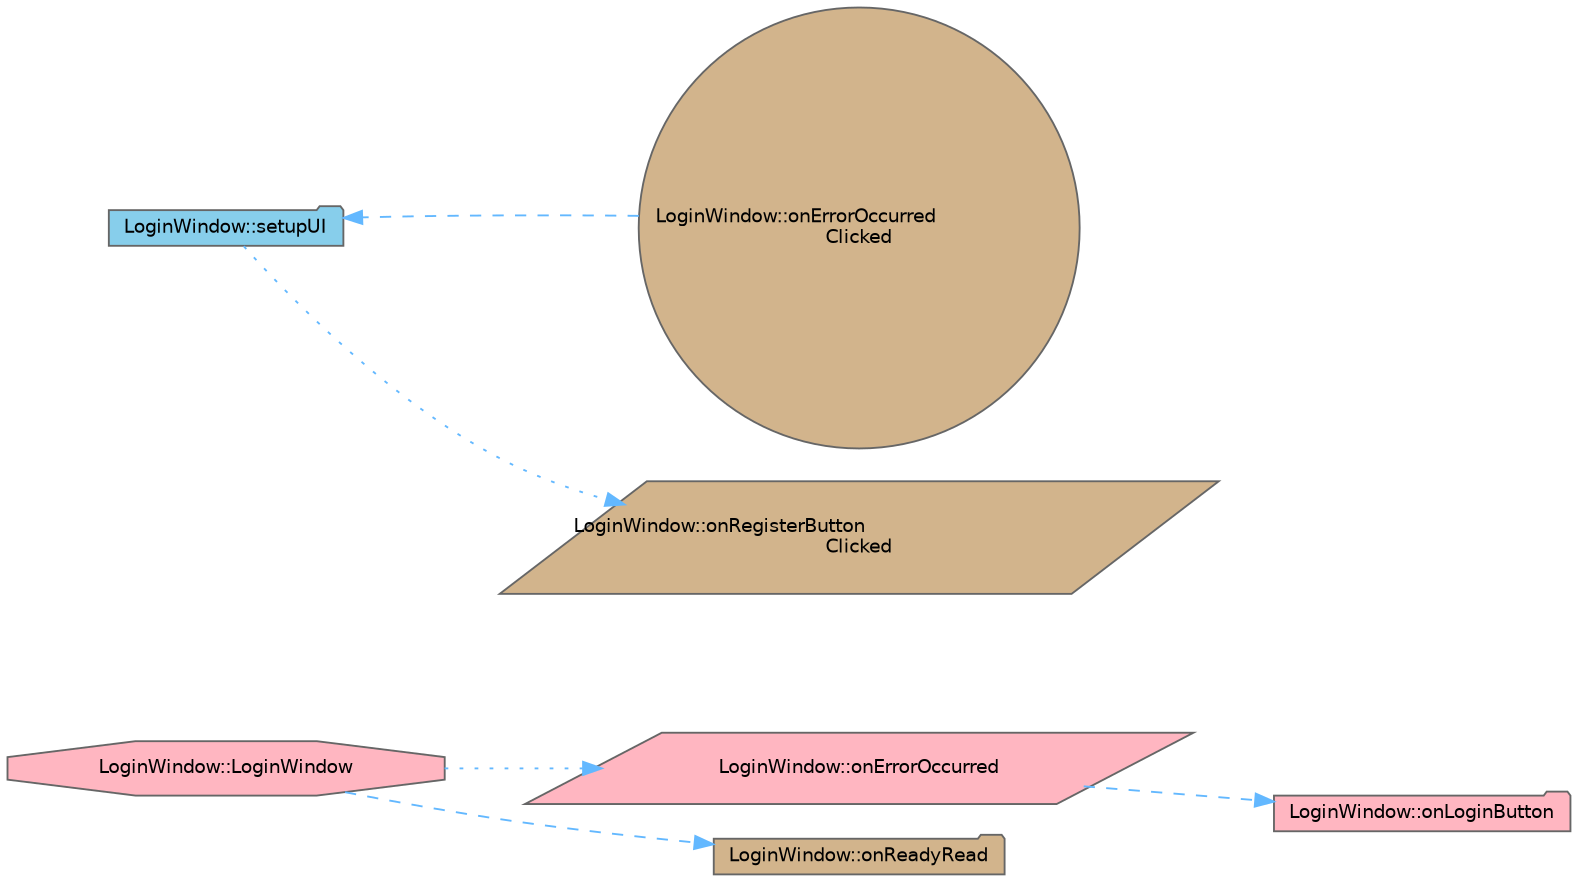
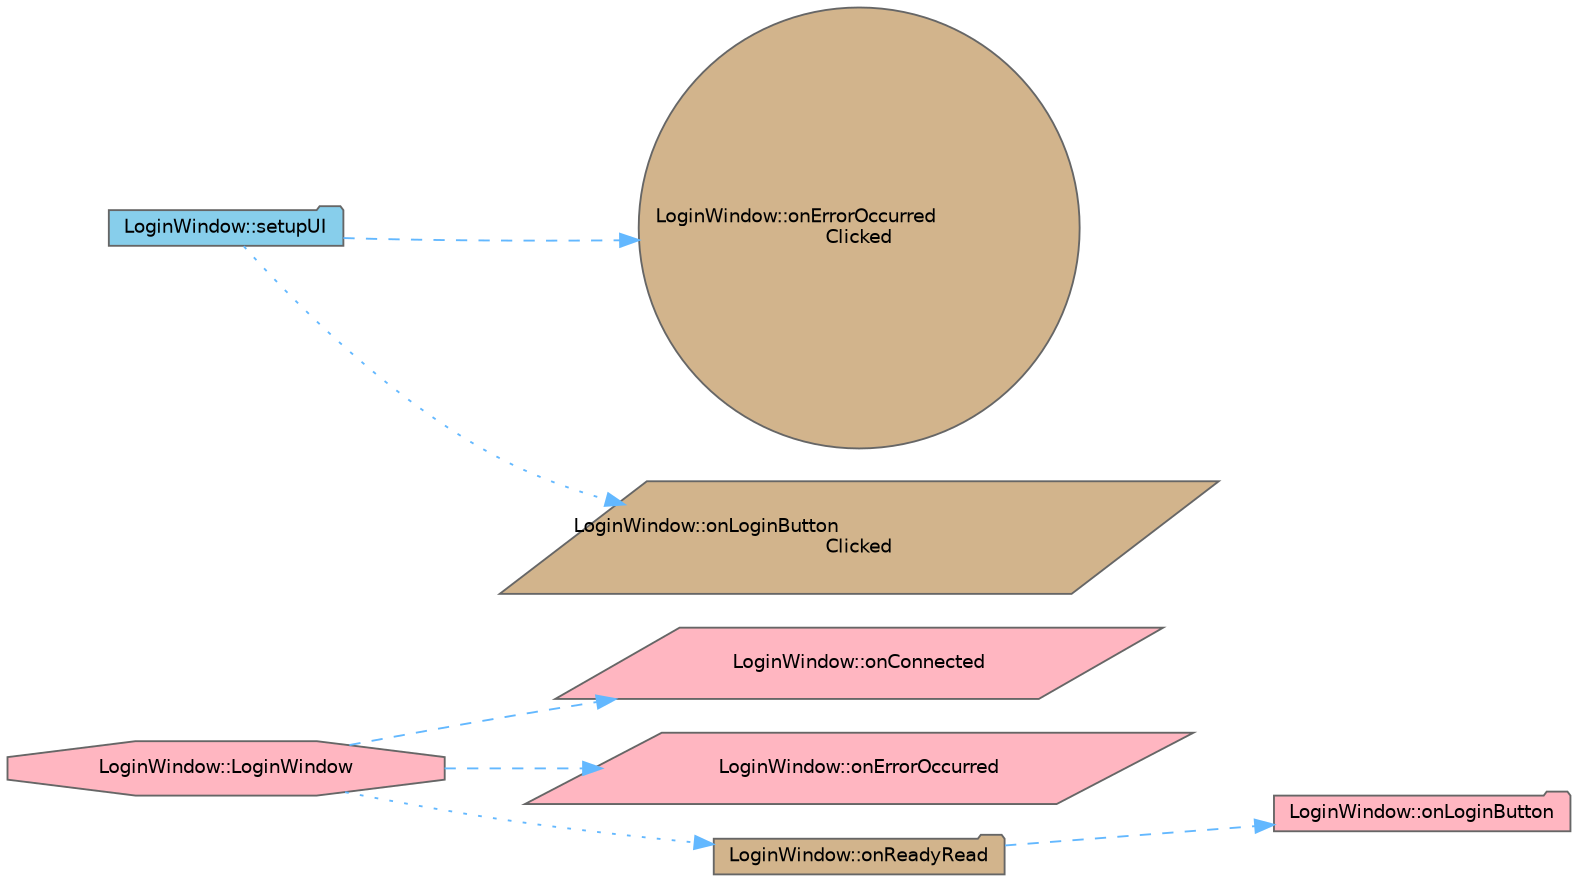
  digraph {
    rankdir=LR
    node [color=grey40 fillcolor=lightpink fontname=Helvetica fontsize=10 shape=parallelogram style=filled]
    edge [color=steelblue1 fontname=Helvetica fontsize=10 labelfontname=Helvetica labelfontsize=10 style=dashed]
    n1 [color=gray40 fontcolor=black height=0.2 label="LoginWindow::LoginWindow" shape=octagon width=0.4]
+   n2 [height=0.2 label="LoginWindow::onConnected" width=0.4]
    n3 [height=0.2 label="LoginWindow::onErrorOccurred" width=0.4]
    n4 [fillcolor=tan height=0.2 label="LoginWindow::onReadyRead" shape=folder width=0.4]
    n5 [height=0.2 label="LoginWindow::onLoginButton" shape=folder width=0.4]
    n6 [fillcolor=skyblue height=0.2 label="LoginWindow::setupUI" shape=folder width=0.4]
    n7 [fillcolor=tan height=0.2 label="LoginWindow::onErrorOccurred\lClicked" shape=circle width=0.4]
-   n8 [fillcolor=tan height=0.2 label="LoginWindow::onRegisterButton\lClicked" width=0.4]
-   n1 -> n3 [style=dotted]
-   n1 -> n4
-   n3 -> n5
-   n7 -> n6
+   n8 [fillcolor=tan height=0.2 label="LoginWindow::onLoginButton\lClicked" width=0.4]
+   n1 -> n2
+   n1 -> n3
+   n1 -> n4 [style=dotted]
+   n4 -> n5
+   n6 -> n7
    n6 -> n8 [style=dotted]
  }
